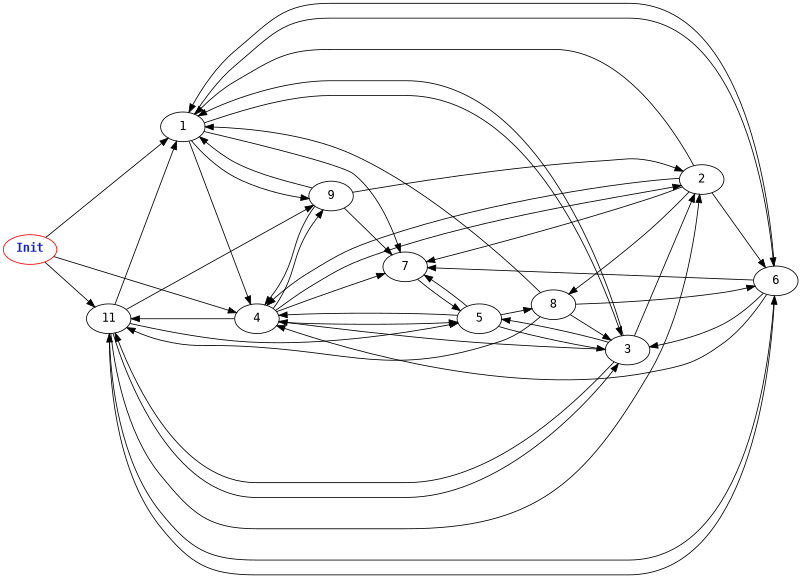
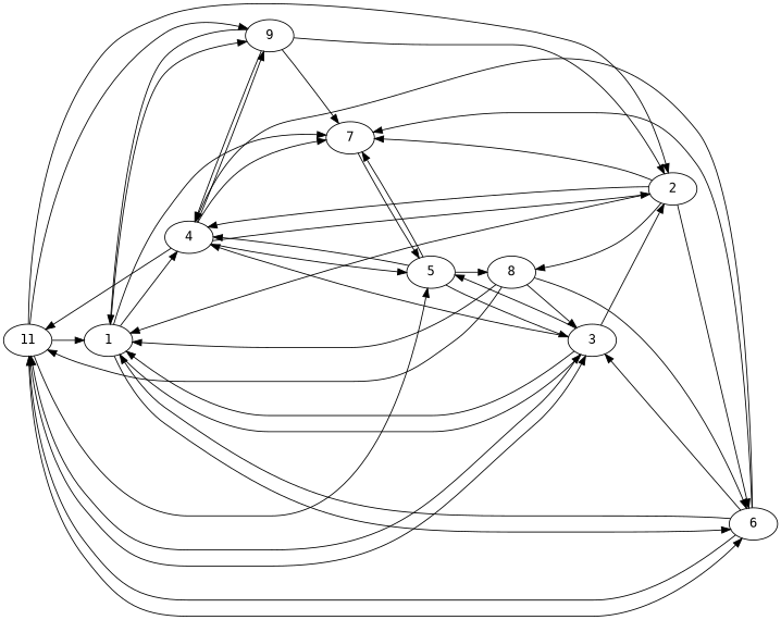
  digraph {
    fontname="DejaVu Sans Mono"
    rankdir=LR
    node [fontname="DejaVu Sans Mono"]
    edge [fontname="DejaVu Sans Mono" weight=1.0]
-   n1 [color=red fontcolor="#1020d0" label=<<b>Init</b>>]
    n2 [label=11]
    1
    4
    9
    6
    2
    5
    3
    7
    8
-   n1 -> n2
-   n1 -> 1 [weight=4.0]
-   n1 -> 4 [weight=4.0]
    n2 -> 1 [weight=6.0]
    n2 -> 9 [weight=7.0]
    n2 -> 6
    n2 -> 2
    n2 -> 5 [weight=5.0]
    n2 -> 3 [weight=3.0]
    1 -> 4 [weight=4.0]
    1 -> 9
    1 -> 6 [weight=4.0]
    1 -> 3 [weight=8.0]
    1 -> 7 [weight=7.0]
    4 -> n2 [weight=7.0]
    4 -> 9 [weight=9.0]
    4 -> 2
    4 -> 5 [weight=6.0]
    4 -> 7 [weight=3.0]
    9 -> 1 [weight=2.0]
    9 -> 4 [weight=2.0]
    9 -> 2 [weight=7.0]
    9 -> 7 [weight=2.0]
    6 -> n2 [weight=5.0]
    6 -> 1 [weight=7.0]
    6 -> 4 [weight=4.0]
    6 -> 3
    6 -> 7 [weight=3.0]
    2 -> 1 [weight=7.0]
    2 -> 4 [weight=5.0]
    2 -> 6
    2 -> 7 [weight=5.0]
    2 -> 8 [weight=3.0]
    5 -> 4 [weight=5.0]
    5 -> 3 [weight=9.0]
    5 -> 7
    5 -> 8 [weight=5.0]
    3 -> n2
    3 -> 1 [weight=4.0]
    3 -> 4 [weight=9.0]
    3 -> 2 [weight=4.0]
    3 -> 5 [weight=8.0]
    7 -> 5 [weight=8.0]
    8 -> n2 [weight=3.0]
    8 -> 1 [weight=9.0]
    8 -> 6 [weight=2.0]
    8 -> 3 [weight=6.0]
  }
